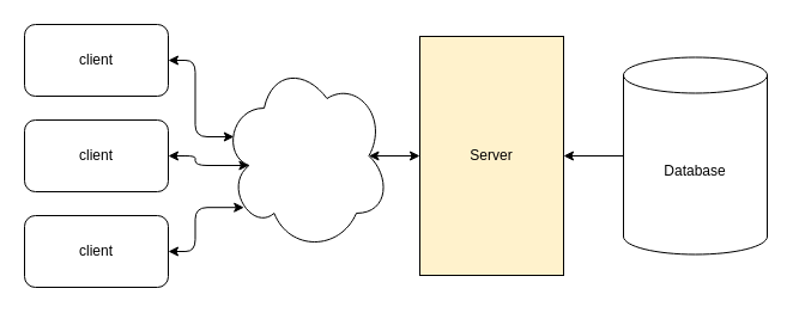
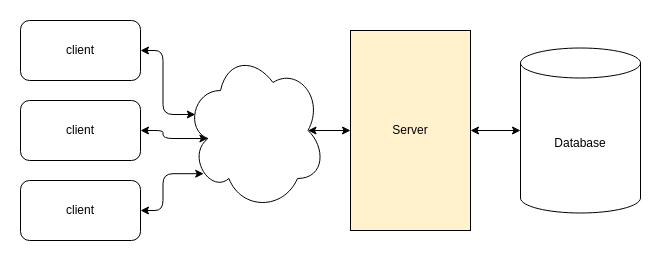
  <mxCell id="0" />
  <mxCell id="1" parent="0" />
  <mxCell id="2" value="client" style="rounded=1;whiteSpace=wrap;html=1;" parent="1" vertex="1"><mxGeometry x="20" y="20" width="120" height="60" as="geometry" /></mxCell>
  <mxCell id="3" value="client" style="rounded=1;whiteSpace=wrap;html=1;" parent="1" vertex="1"><mxGeometry x="20" y="100" width="120" height="60" as="geometry" /></mxCell>
  <mxCell id="4" value="client" style="rounded=1;whiteSpace=wrap;html=1;" parent="1" vertex="1"><mxGeometry x="20" y="180" width="120" height="60" as="geometry" /></mxCell>
- <mxCell id="5" style="edgeStyle=orthogonalEdgeStyle;rounded=0;orthogonalLoop=1;jettySize=auto;html=1;exitX=1;exitY=0.5;exitDx=0;exitDy=0;startArrow=classic;startFill=1;endArrow=none;" parent="1" source="6" target="7" edge="1"><mxGeometry relative="1" as="geometry"><mxPoint x="595" y="70" as="targetPoint" /></mxGeometry></mxCell>
+ <mxCell id="5" style="edgeStyle=orthogonalEdgeStyle;rounded=0;orthogonalLoop=1;jettySize=auto;html=1;exitX=1;exitY=0.5;exitDx=0;exitDy=0;startArrow=classic;startFill=1;" parent="1" source="6" target="7" edge="1"><mxGeometry relative="1" as="geometry"><mxPoint x="595" y="70" as="targetPoint" /></mxGeometry></mxCell>
  <mxCell id="6" value="Server" style="rounded=0;whiteSpace=wrap;html=1;fillColor=#fff2cc;" parent="1" vertex="1"><mxGeometry x="350" y="30" width="120" height="200" as="geometry" /></mxCell>
  <mxCell id="7" value="Database" style="shape=cylinder3;whiteSpace=wrap;html=1;boundedLbl=1;backgroundOutline=1;size=15;" parent="1" vertex="1"><mxGeometry x="520" y="47.5" width="120" height="165" as="geometry" /></mxCell>
  <mxCell id="8" style="edgeStyle=orthogonalEdgeStyle;rounded=1;orthogonalLoop=1;jettySize=auto;html=1;exitX=0.07;exitY=0.4;exitDx=0;exitDy=0;exitPerimeter=0;entryX=1;entryY=0.5;entryDx=0;entryDy=0;curved=0;startArrow=classic;startFill=1;" edge="1" parent="1" source="12" target="2"><mxGeometry relative="1" as="geometry" /></mxCell>
  <mxCell id="9" style="edgeStyle=orthogonalEdgeStyle;rounded=1;orthogonalLoop=1;jettySize=auto;html=1;exitX=0.16;exitY=0.55;exitDx=0;exitDy=0;exitPerimeter=0;entryX=1;entryY=0.5;entryDx=0;entryDy=0;curved=0;startArrow=classic;startFill=1;" edge="1" parent="1" source="12" target="3"><mxGeometry relative="1" as="geometry" /></mxCell>
  <mxCell id="10" style="edgeStyle=orthogonalEdgeStyle;rounded=1;orthogonalLoop=1;jettySize=auto;html=1;exitX=0.13;exitY=0.77;exitDx=0;exitDy=0;exitPerimeter=0;curved=0;startArrow=classic;startFill=1;" edge="1" parent="1" source="12" target="4"><mxGeometry relative="1" as="geometry" /></mxCell>
  <mxCell id="11" style="edgeStyle=orthogonalEdgeStyle;rounded=1;orthogonalLoop=1;jettySize=auto;html=1;exitX=0.875;exitY=0.5;exitDx=0;exitDy=0;exitPerimeter=0;entryX=0;entryY=0.5;entryDx=0;entryDy=0;startArrow=classic;startFill=1;curved=0;" edge="1" parent="1" source="12" target="6"><mxGeometry relative="1" as="geometry" /></mxCell>
  <mxCell id="12" value="" style="ellipse;shape=cloud;whiteSpace=wrap;html=1;" vertex="1" parent="1"><mxGeometry x="185" y="50" width="140" height="160" as="geometry" /></mxCell>
